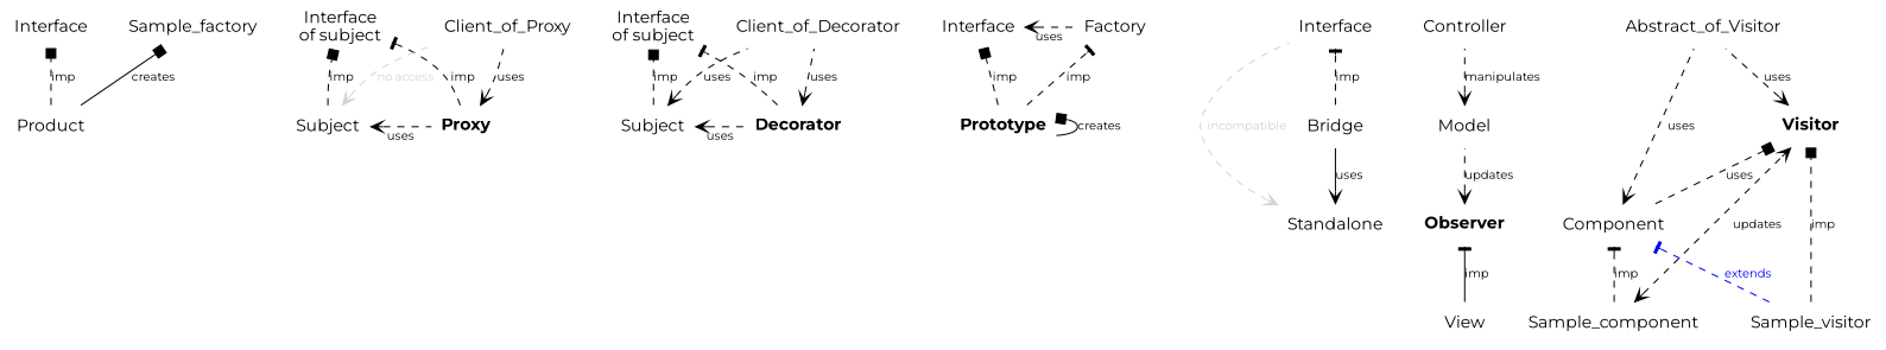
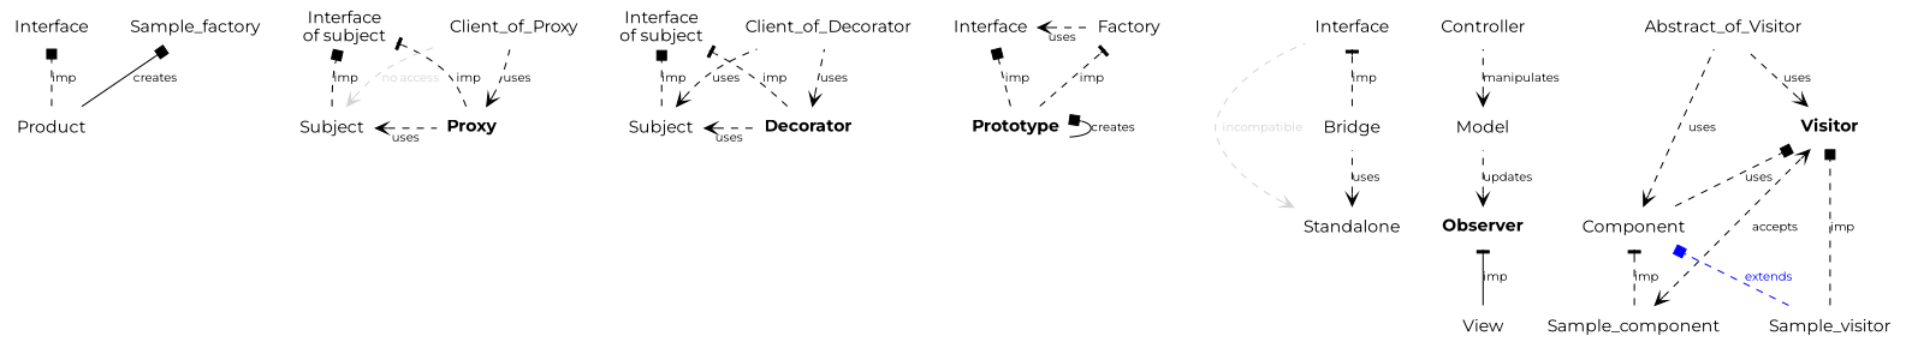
  digraph {
    fontname=Montserrat
    rank=same
    rankdir=BT
    node [color=darkgreen fontname=Montserrat shape=plaintext]
    edge [arrowhead=vee fontname=Montserrat fontsize=10 style=dashed weight=1 arrowtail=vee]
    Interface
    n2 [label=<<b>Proxy</b>> color=""]
    Subject
    n4 [label=<<b>Decorator</b>> color=""]
    n5 [color=darkorange label=Subject]
    n6 [label=Factory]
    n7 [color=darkorange label=Interface]
    n8 [label="Interface\nof subject"]
    Client_of_Proxy
    n10 [color=darkorange label="Interface\nof subject"]
    Client_of_Decorator [color=darkorange]
    Product [color=darkorange]
    Sample_factory
    n14 [label=<<b>Prototype</b>> color=""]
    n15 [label=Interface]
    Bridge
    n17 [label=<<b>Observer</b>> color=""]
    Model
    Controller
    View
    n21 [label=<<b>Visitor</b>> color=""]
    n22 [label=Abstract_of_Visitor]
    Component
    Sample_visitor
    Sample_component [color=darkorange]
    Standalone
    subgraph sub_1 {
      rank=max
      Interface
    }
    subgraph sub_2 {
      n2
      Subject
    }
    subgraph sub_3 {
      n4
      n5
    }
    subgraph sub_4 {
      n6
      n7
    }
    n2 -> n8 [arrowhead=tee label=imp weight=1000 arrowtail=""]
    n2 -> Client_of_Proxy [dir=back label=uses]
    Subject -> n2 [dir=back label=uses]
    Subject -> n8 [arrowhead=box label=imp weight=1000 arrowtail=""]
    Subject -> Client_of_Proxy [color=lightgray dir=back fontcolor=lightgray label="no access" xweight=0]
    n4 -> n10 [arrowhead=tee label=imp weight=1000 arrowtail=""]
    n4 -> Client_of_Decorator [dir=back label=uses]
    n5 -> n4 [dir=back label=uses]
    n5 -> n10 [arrowhead=box label=imp weight=1000 arrowtail=""]
    n5 -> Client_of_Decorator [dir=back label=uses]
    n7 -> n6 [dir=back label=uses]
    Product -> Interface [arrowhead=box label=imp weight=1000 arrowtail=""]
    Product -> Sample_factory [arrowhead=box arrowtail=odiamond label=creates style=""]
    n14 -> n6 [arrowhead=tee label=imp weight=1000 arrowtail=""]
    n14 -> n7 [arrowhead=box label=imp weight=1000 arrowtail=""]
    n14 -> n14 [arrowhead=box arrowtail=odiamond label=creates style=""]
    Bridge -> n15 [arrowhead=tee label=imp weight=1000 arrowtail=""]
    n17 -> Model [dir=back label=updates]
    Model -> Controller [dir=back label=manipulates]
    View -> n17 [arrowhead=tee label=imp style=solid weight=1000 arrowtail=""]
    n21 -> n22 [dir=back label=uses]
    Component -> n21 [arrowhead=box arrowtail=odiamond label=uses weight=0]
    Component -> n22 [dir=back label=uses]
    Sample_visitor -> n21 [arrowhead=box label=imp weight=1000 arrowtail=""]
-   Sample_visitor -> Component [arrowhead=tee arrowtail=odiamond color=blue fontcolor=blue label=extends]
-   Sample_component -> n21 [dir=both label=updates weight=0]
+   Sample_visitor -> Component [arrowhead=box arrowtail=odiamond color=blue fontcolor=blue label=extends]
+   Sample_component -> n21 [dir=both label=accepts weight=0]
    Sample_component -> Component [arrowhead=tee label=imp weight=1000 arrowtail=""]
    Standalone -> n15 [color=lightgray constraint=false dir=back fontcolor=lightgray label=incompatible xweight=0]
-   Standalone -> Bridge [dir=back label=uses style=solid]
+   Standalone -> Bridge [dir=back label=uses]
  }
